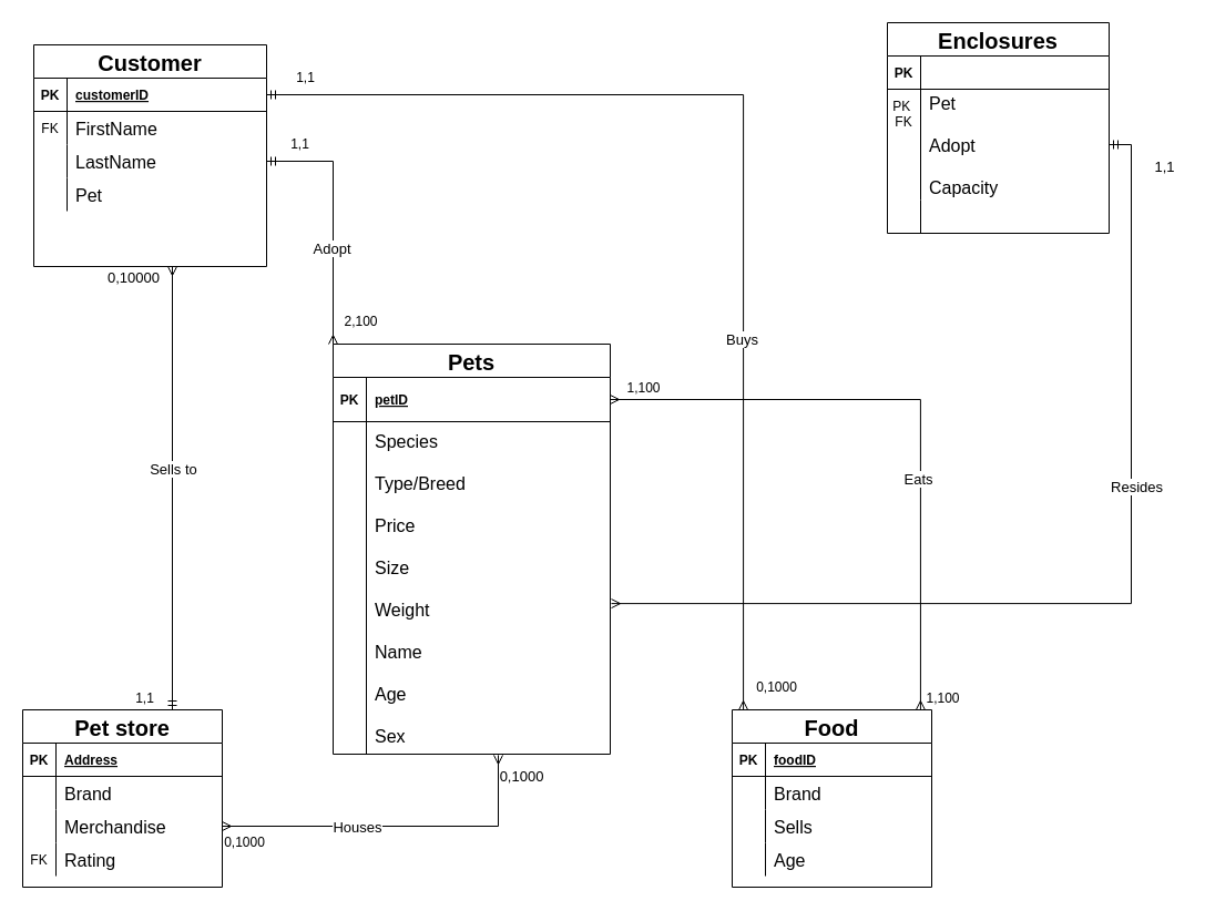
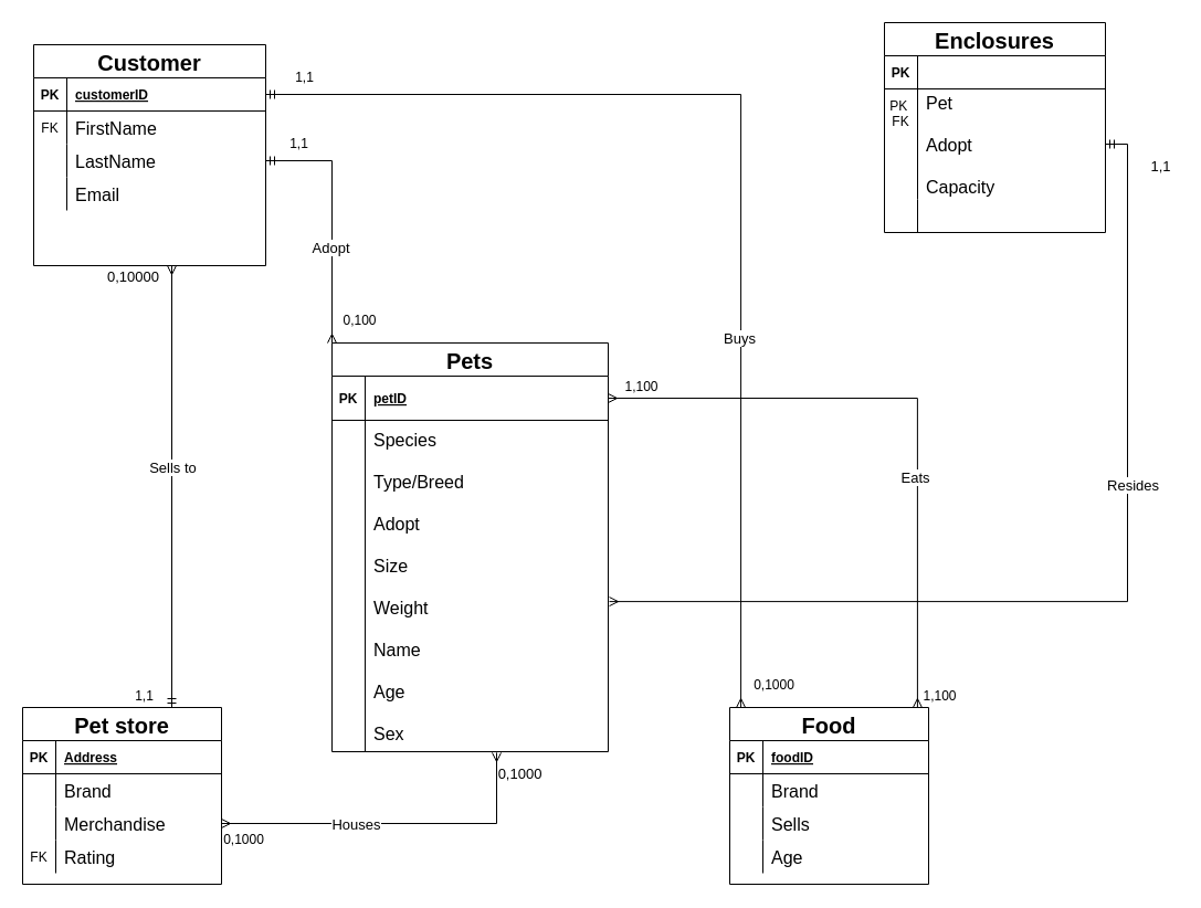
  <mxCell id="0" />
  <mxCell id="1" parent="0" />
  <mxCell id="2" value="Customer" style="shape=table;startSize=30;container=1;collapsible=1;childLayout=tableLayout;fixedRows=1;rowLines=0;fontStyle=1;align=center;resizeLast=1;fontSize=20;" vertex="1" parent="1"><mxGeometry x="30" y="40" width="210" height="200" as="geometry" /></mxCell>
  <mxCell id="3" value="" style="shape=partialRectangle;collapsible=0;dropTarget=0;pointerEvents=0;fillColor=none;top=0;left=0;bottom=1;right=0;points=[[0,0.5],[1,0.5]];portConstraint=eastwest;" vertex="1" parent="2"><mxGeometry y="30" width="210" height="30" as="geometry" /></mxCell>
  <mxCell id="4" value="PK" style="shape=partialRectangle;connectable=0;fillColor=none;top=0;left=0;bottom=0;right=0;fontStyle=1;overflow=hidden;" vertex="1" parent="3"><mxGeometry width="30" height="30" as="geometry" /></mxCell>
  <mxCell id="5" value="customerID" style="shape=partialRectangle;connectable=0;fillColor=none;top=0;left=0;bottom=0;right=0;align=left;spacingLeft=6;fontStyle=5;overflow=hidden;" vertex="1" parent="3"><mxGeometry x="30" width="180" height="30" as="geometry" /></mxCell>
  <mxCell id="6" value="" style="shape=partialRectangle;collapsible=0;dropTarget=0;pointerEvents=0;fillColor=none;top=0;left=0;bottom=0;right=0;points=[[0,0.5],[1,0.5]];portConstraint=eastwest;" vertex="1" parent="2"><mxGeometry y="60" width="210" height="30" as="geometry" /></mxCell>
  <mxCell id="7" value="FK" style="shape=partialRectangle;connectable=0;fillColor=none;top=0;left=0;bottom=0;right=0;editable=1;overflow=hidden;" vertex="1" parent="6"><mxGeometry width="30" height="30" as="geometry" /></mxCell>
  <mxCell id="8" value="FirstName" style="shape=partialRectangle;connectable=0;fillColor=none;top=0;left=0;bottom=0;right=0;align=left;spacingLeft=6;overflow=hidden;fontSize=16;" vertex="1" parent="6"><mxGeometry x="30" width="180" height="30" as="geometry" /></mxCell>
  <mxCell id="9" value="" style="shape=partialRectangle;collapsible=0;dropTarget=0;pointerEvents=0;fillColor=none;top=0;left=0;bottom=0;right=0;points=[[0,0.5],[1,0.5]];portConstraint=eastwest;" vertex="1" parent="2"><mxGeometry y="90" width="210" height="30" as="geometry" /></mxCell>
  <mxCell id="10" value="" style="shape=partialRectangle;connectable=0;fillColor=none;top=0;left=0;bottom=0;right=0;editable=1;overflow=hidden;" vertex="1" parent="9"><mxGeometry width="30" height="30" as="geometry" /></mxCell>
  <mxCell id="11" value="LastName" style="shape=partialRectangle;connectable=0;fillColor=none;top=0;left=0;bottom=0;right=0;align=left;spacingLeft=6;overflow=hidden;fontSize=16;" vertex="1" parent="9"><mxGeometry x="30" width="180" height="30" as="geometry" /></mxCell>
  <mxCell id="12" value="" style="shape=partialRectangle;collapsible=0;dropTarget=0;pointerEvents=0;fillColor=none;top=0;left=0;bottom=0;right=0;points=[[0,0.5],[1,0.5]];portConstraint=eastwest;" vertex="1" parent="2"><mxGeometry y="120" width="210" height="30" as="geometry" /></mxCell>
  <mxCell id="13" value="" style="shape=partialRectangle;connectable=0;fillColor=none;top=0;left=0;bottom=0;right=0;editable=1;overflow=hidden;" vertex="1" parent="12"><mxGeometry width="30" height="30" as="geometry" /></mxCell>
- <mxCell id="14" value="Pet" style="shape=partialRectangle;connectable=0;fillColor=none;top=0;left=0;bottom=0;right=0;align=left;spacingLeft=6;overflow=hidden;fontSize=16;" vertex="1" parent="12"><mxGeometry x="30" width="180" height="30" as="geometry" /></mxCell>
+ <mxCell id="14" value="Email" style="shape=partialRectangle;connectable=0;fillColor=none;top=0;left=0;bottom=0;right=0;align=left;spacingLeft=6;overflow=hidden;fontSize=16;" vertex="1" parent="12"><mxGeometry x="30" width="180" height="30" as="geometry" /></mxCell>
  <mxCell id="15" value="Enclosures" style="shape=table;startSize=30;container=1;collapsible=1;childLayout=tableLayout;fixedRows=1;rowLines=0;fontStyle=1;align=center;resizeLast=1;fontSize=20;" parent="1" vertex="1"><mxGeometry x="800" width="200" height="190" as="geometry" y="20" /></mxCell>
  <mxCell id="16" value="" style="shape=partialRectangle;collapsible=0;dropTarget=0;pointerEvents=0;fillColor=none;points=[[0,0.5],[1,0.5]];portConstraint=eastwest;top=0;left=0;right=0;bottom=1;" parent="15" vertex="1"><mxGeometry y="30" width="200" height="30" as="geometry" /></mxCell>
  <mxCell id="17" value="PK" style="shape=partialRectangle;overflow=hidden;connectable=0;fillColor=none;top=0;left=0;bottom=0;right=0;fontStyle=1;" parent="16" vertex="1"><mxGeometry width="30" height="30" as="geometry" /></mxCell>
  <mxCell id="18" value="" style="shape=partialRectangle;collapsible=0;dropTarget=0;pointerEvents=0;fillColor=none;points=[[0,0.5],[1,0.5]];portConstraint=eastwest;top=0;left=0;right=0;bottom=0;" parent="15" vertex="1"><mxGeometry y="60" width="200" height="100" as="geometry" /></mxCell>
  <mxCell id="19" value="PK &#10;FK&#10;&#10;&#10;&#10;" style="shape=partialRectangle;overflow=hidden;connectable=0;fillColor=none;top=0;left=0;bottom=0;right=0;" parent="18" vertex="1"><mxGeometry width="30" height="100" as="geometry" /></mxCell>
  <mxCell id="20" value="Pet&#10;&#10;Adopt&#10;&#10;Capacity" style="shape=partialRectangle;overflow=hidden;connectable=0;fillColor=none;top=0;left=0;bottom=0;right=0;align=left;spacingLeft=6;fontSize=16;" parent="18" vertex="1"><mxGeometry x="30" width="170" height="100" as="geometry" /></mxCell>
  <mxCell id="21" value="" style="shape=partialRectangle;collapsible=0;dropTarget=0;pointerEvents=0;fillColor=none;points=[[0,0.5],[1,0.5]];portConstraint=eastwest;top=0;left=0;right=0;bottom=0;" parent="15" vertex="1"><mxGeometry y="160" width="200" height="30" as="geometry" /></mxCell>
  <mxCell id="22" value="" style="shape=partialRectangle;overflow=hidden;connectable=0;fillColor=none;top=0;left=0;bottom=0;right=0;" parent="21" vertex="1"><mxGeometry width="30" height="30" as="geometry" /></mxCell>
  <mxCell id="23" value="" style="shape=partialRectangle;overflow=hidden;connectable=0;fillColor=none;top=0;left=0;bottom=0;right=0;align=left;spacingLeft=6;" parent="21" vertex="1"><mxGeometry x="30" width="170" height="30" as="geometry" /></mxCell>
  <mxCell id="24" value="Pets" style="shape=table;startSize=30;container=1;collapsible=1;childLayout=tableLayout;fixedRows=1;rowLines=0;fontStyle=1;align=center;resizeLast=1;fontSize=20;" parent="1" vertex="1"><mxGeometry x="300" y="310" width="250" height="370" as="geometry" /></mxCell>
  <mxCell id="25" value="" style="shape=partialRectangle;collapsible=0;dropTarget=0;pointerEvents=0;fillColor=none;points=[[0,0.5],[1,0.5]];portConstraint=eastwest;top=0;left=0;right=0;bottom=1;" parent="24" vertex="1"><mxGeometry y="30" width="250" height="40" as="geometry" /></mxCell>
  <mxCell id="26" value="PK" style="shape=partialRectangle;overflow=hidden;connectable=0;fillColor=none;top=0;left=0;bottom=0;right=0;fontStyle=1;" parent="25" vertex="1"><mxGeometry width="30" height="40" as="geometry" /></mxCell>
  <mxCell id="27" value="petID" style="shape=partialRectangle;overflow=hidden;connectable=0;fillColor=none;top=0;left=0;bottom=0;right=0;align=left;spacingLeft=6;fontStyle=5;" parent="25" vertex="1"><mxGeometry x="30" width="220" height="40" as="geometry" /></mxCell>
  <mxCell id="28" value="" style="shape=partialRectangle;collapsible=0;dropTarget=0;pointerEvents=0;fillColor=none;points=[[0,0.5],[1,0.5]];portConstraint=eastwest;top=0;left=0;right=0;bottom=0;" parent="24" vertex="1"><mxGeometry y="70" width="250" height="300" as="geometry" /></mxCell>
  <mxCell id="29" value="" style="shape=partialRectangle;overflow=hidden;connectable=0;fillColor=none;top=0;left=0;bottom=0;right=0;" parent="28" vertex="1"><mxGeometry width="30" height="300" as="geometry" /></mxCell>
- <mxCell id="30" value="Species&#10;&#10;Type/Breed&#10;&#10;Price&#10;&#10;Size&#10;&#10;Weight&#10;&#10;Name&#10;&#10;Age&#10;&#10;Sex" style="shape=partialRectangle;overflow=hidden;connectable=0;fillColor=none;top=0;left=0;bottom=0;right=0;align=left;spacingLeft=6;fontSize=16;" parent="28" vertex="1"><mxGeometry x="30" width="220" height="300" as="geometry" /></mxCell>
+ <mxCell id="30" value="Species&#10;&#10;Type/Breed&#10;&#10;Adopt&#10;&#10;Size&#10;&#10;Weight&#10;&#10;Name&#10;&#10;Age&#10;&#10;Sex" style="shape=partialRectangle;overflow=hidden;connectable=0;fillColor=none;top=0;left=0;bottom=0;right=0;align=left;spacingLeft=6;fontSize=16;" parent="28" vertex="1"><mxGeometry x="30" width="220" height="300" as="geometry" /></mxCell>
  <mxCell id="31" value="Food" style="shape=table;startSize=30;container=1;collapsible=1;childLayout=tableLayout;fixedRows=1;rowLines=0;fontStyle=1;align=center;resizeLast=1;fontSize=20;" vertex="1" parent="1"><mxGeometry x="660" y="640" width="180" height="160" as="geometry" /></mxCell>
  <mxCell id="32" value="" style="shape=partialRectangle;collapsible=0;dropTarget=0;pointerEvents=0;fillColor=none;top=0;left=0;bottom=1;right=0;points=[[0,0.5],[1,0.5]];portConstraint=eastwest;" vertex="1" parent="31"><mxGeometry y="30" width="180" height="30" as="geometry" /></mxCell>
  <mxCell id="33" value="PK" style="shape=partialRectangle;connectable=0;fillColor=none;top=0;left=0;bottom=0;right=0;fontStyle=1;overflow=hidden;" vertex="1" parent="32"><mxGeometry width="30" height="30" as="geometry" /></mxCell>
  <mxCell id="34" value="foodID" style="shape=partialRectangle;connectable=0;fillColor=none;top=0;left=0;bottom=0;right=0;align=left;spacingLeft=6;fontStyle=5;overflow=hidden;" vertex="1" parent="32"><mxGeometry x="30" width="150" height="30" as="geometry" /></mxCell>
  <mxCell id="35" value="" style="shape=partialRectangle;collapsible=0;dropTarget=0;pointerEvents=0;fillColor=none;top=0;left=0;bottom=0;right=0;points=[[0,0.5],[1,0.5]];portConstraint=eastwest;" vertex="1" parent="31"><mxGeometry y="60" width="180" height="30" as="geometry" /></mxCell>
  <mxCell id="36" value="" style="shape=partialRectangle;connectable=0;fillColor=none;top=0;left=0;bottom=0;right=0;editable=1;overflow=hidden;fontSize=12;" vertex="1" parent="35"><mxGeometry width="30" height="30" as="geometry" /></mxCell>
  <mxCell id="37" value="Brand" style="shape=partialRectangle;connectable=0;fillColor=none;top=0;left=0;bottom=0;right=0;align=left;spacingLeft=6;overflow=hidden;fontSize=16;" vertex="1" parent="35"><mxGeometry x="30" width="150" height="30" as="geometry" /></mxCell>
  <mxCell id="38" value="" style="shape=partialRectangle;collapsible=0;dropTarget=0;pointerEvents=0;fillColor=none;top=0;left=0;bottom=0;right=0;points=[[0,0.5],[1,0.5]];portConstraint=eastwest;" vertex="1" parent="31"><mxGeometry y="90" width="180" height="30" as="geometry" /></mxCell>
  <mxCell id="39" value="" style="shape=partialRectangle;connectable=0;fillColor=none;top=0;left=0;bottom=0;right=0;editable=1;overflow=hidden;" vertex="1" parent="38"><mxGeometry width="30" height="30" as="geometry" /></mxCell>
  <mxCell id="40" value="Sells" style="shape=partialRectangle;connectable=0;fillColor=none;top=0;left=0;bottom=0;right=0;align=left;spacingLeft=6;overflow=hidden;fontSize=16;" vertex="1" parent="38"><mxGeometry x="30" width="150" height="30" as="geometry" /></mxCell>
  <mxCell id="41" value="" style="shape=partialRectangle;collapsible=0;dropTarget=0;pointerEvents=0;fillColor=none;top=0;left=0;bottom=0;right=0;points=[[0,0.5],[1,0.5]];portConstraint=eastwest;" vertex="1" parent="31"><mxGeometry y="120" width="180" height="30" as="geometry" /></mxCell>
  <mxCell id="42" value="" style="shape=partialRectangle;connectable=0;fillColor=none;top=0;left=0;bottom=0;right=0;editable=1;overflow=hidden;" vertex="1" parent="41"><mxGeometry width="30" height="30" as="geometry" /></mxCell>
  <mxCell id="43" value="Age" style="shape=partialRectangle;connectable=0;fillColor=none;top=0;left=0;bottom=0;right=0;align=left;spacingLeft=6;overflow=hidden;fontSize=16;" vertex="1" parent="41"><mxGeometry x="30" width="150" height="30" as="geometry" /></mxCell>
  <mxCell id="44" style="edgeStyle=orthogonalEdgeStyle;rounded=0;orthogonalLoop=1;jettySize=auto;html=1;exitX=1;exitY=0.5;exitDx=0;exitDy=0;entryX=0;entryY=0;entryDx=0;entryDy=0;startArrow=ERmandOne;startFill=0;endArrow=ERmany;endFill=0;" edge="1" parent="1" source="9" target="24"><mxGeometry relative="1" as="geometry" /></mxCell>
  <mxCell id="45" value="&lt;font style=&quot;font-size: 13px&quot;&gt;Adopt&lt;/font&gt;" style="edgeLabel;html=1;align=center;verticalAlign=middle;resizable=0;points=[];" vertex="1" connectable="0" parent="44"><mxGeometry x="0.227" y="-2" relative="1" as="geometry"><mxPoint as="offset" /></mxGeometry></mxCell>
- <mxCell id="46" value="2,100" style="text;html=1;align=center;verticalAlign=middle;resizable=0;points=[];autosize=1;" vertex="1" parent="1"><mxGeometry x="300" y="280" width="50" height="20" as="geometry" /></mxCell>
+ <mxCell id="46" value="0,100" style="text;html=1;align=center;verticalAlign=middle;resizable=0;points=[];autosize=1;" vertex="1" parent="1"><mxGeometry x="300" y="280" width="50" height="20" as="geometry" /></mxCell>
  <mxCell id="47" value="1,1" style="text;html=1;align=center;verticalAlign=middle;resizable=0;points=[];autosize=1;" vertex="1" parent="1"><mxGeometry x="255" y="120" width="30" height="20" as="geometry" /></mxCell>
  <mxCell id="48" style="edgeStyle=orthogonalEdgeStyle;rounded=0;orthogonalLoop=1;jettySize=auto;html=1;exitX=1;exitY=0.5;exitDx=0;exitDy=0;entryX=0.056;entryY=0;entryDx=0;entryDy=0;entryPerimeter=0;startArrow=ERmandOne;startFill=0;endArrow=ERmany;endFill=0;" edge="1" parent="1" source="3" target="31"><mxGeometry relative="1" as="geometry"><Array as="points"><mxPoint x="670" y="85" /></Array></mxGeometry></mxCell>
  <mxCell id="49" value="&lt;font style=&quot;font-size: 13px&quot;&gt;Buys&lt;/font&gt;" style="edgeLabel;html=1;align=center;verticalAlign=middle;resizable=0;points=[];" vertex="1" connectable="0" parent="48"><mxGeometry x="0.322" y="-2" relative="1" as="geometry"><mxPoint as="offset" /></mxGeometry></mxCell>
  <mxCell id="50" value="1,1" style="text;html=1;align=center;verticalAlign=middle;resizable=0;points=[];autosize=1;" vertex="1" parent="1"><mxGeometry x="260" y="60" width="30" height="20" as="geometry" /></mxCell>
  <mxCell id="51" value="0,1000" style="text;html=1;align=center;verticalAlign=middle;resizable=0;points=[];autosize=1;" vertex="1" parent="1"><mxGeometry x="675" y="610" width="50" height="20" as="geometry" /></mxCell>
  <mxCell id="52" style="edgeStyle=orthogonalEdgeStyle;rounded=0;orthogonalLoop=1;jettySize=auto;html=1;exitX=0.75;exitY=0;exitDx=0;exitDy=0;startArrow=ERmandOne;startFill=0;endArrow=ERmany;endFill=0;" edge="1" parent="1" source="54"><mxGeometry relative="1" as="geometry"><mxPoint x="155" y="240" as="targetPoint" /></mxGeometry></mxCell>
  <mxCell id="53" value="&lt;font style=&quot;font-size: 13px&quot;&gt;Sells to&lt;/font&gt;" style="edgeLabel;html=1;align=center;verticalAlign=middle;resizable=0;points=[];" vertex="1" connectable="0" parent="52"><mxGeometry x="0.09" relative="1" as="geometry"><mxPoint as="offset" /></mxGeometry></mxCell>
  <mxCell id="54" value="Pet store" style="shape=table;startSize=30;container=1;collapsible=1;childLayout=tableLayout;fixedRows=1;rowLines=0;fontStyle=1;align=center;resizeLast=1;fontSize=20;" vertex="1" parent="1"><mxGeometry x="20" y="640" width="180" height="160" as="geometry" /></mxCell>
  <mxCell id="55" value="" style="shape=partialRectangle;collapsible=0;dropTarget=0;pointerEvents=0;fillColor=none;top=0;left=0;bottom=1;right=0;points=[[0,0.5],[1,0.5]];portConstraint=eastwest;" vertex="1" parent="54"><mxGeometry y="30" width="180" height="30" as="geometry" /></mxCell>
  <mxCell id="56" value="PK" style="shape=partialRectangle;connectable=0;fillColor=none;top=0;left=0;bottom=0;right=0;fontStyle=1;overflow=hidden;" vertex="1" parent="55"><mxGeometry width="30" height="30" as="geometry" /></mxCell>
  <mxCell id="57" value="Address" style="shape=partialRectangle;connectable=0;fillColor=none;top=0;left=0;bottom=0;right=0;align=left;spacingLeft=6;fontStyle=5;overflow=hidden;" vertex="1" parent="55"><mxGeometry x="30" width="150" height="30" as="geometry" /></mxCell>
  <mxCell id="58" value="" style="shape=partialRectangle;collapsible=0;dropTarget=0;pointerEvents=0;fillColor=none;top=0;left=0;bottom=0;right=0;points=[[0,0.5],[1,0.5]];portConstraint=eastwest;" vertex="1" parent="54"><mxGeometry y="60" width="180" height="30" as="geometry" /></mxCell>
  <mxCell id="59" value="" style="shape=partialRectangle;connectable=0;fillColor=none;top=0;left=0;bottom=0;right=0;editable=1;overflow=hidden;" vertex="1" parent="58"><mxGeometry width="30" height="30" as="geometry" /></mxCell>
  <mxCell id="60" value="Brand" style="shape=partialRectangle;connectable=0;fillColor=none;top=0;left=0;bottom=0;right=0;align=left;spacingLeft=6;overflow=hidden;fontSize=16;" vertex="1" parent="58"><mxGeometry x="30" width="150" height="30" as="geometry" /></mxCell>
  <mxCell id="61" value="" style="shape=partialRectangle;collapsible=0;dropTarget=0;pointerEvents=0;fillColor=none;top=0;left=0;bottom=0;right=0;points=[[0,0.5],[1,0.5]];portConstraint=eastwest;" vertex="1" parent="54"><mxGeometry y="90" width="180" height="30" as="geometry" /></mxCell>
  <mxCell id="62" value="" style="shape=partialRectangle;connectable=0;fillColor=none;top=0;left=0;bottom=0;right=0;editable=1;overflow=hidden;" vertex="1" parent="61"><mxGeometry width="30" height="30" as="geometry" /></mxCell>
  <mxCell id="63" value="Merchandise" style="shape=partialRectangle;connectable=0;fillColor=none;top=0;left=0;bottom=0;right=0;align=left;spacingLeft=6;overflow=hidden;fontSize=16;fontStyle=0" vertex="1" parent="61"><mxGeometry x="30" width="150" height="30" as="geometry" /></mxCell>
  <mxCell id="64" value="" style="shape=partialRectangle;collapsible=0;dropTarget=0;pointerEvents=0;fillColor=none;top=0;left=0;bottom=0;right=0;points=[[0,0.5],[1,0.5]];portConstraint=eastwest;" vertex="1" parent="54"><mxGeometry y="120" width="180" height="30" as="geometry" /></mxCell>
  <mxCell id="65" value="FK" style="shape=partialRectangle;connectable=0;fillColor=none;top=0;left=0;bottom=0;right=0;editable=1;overflow=hidden;" vertex="1" parent="64"><mxGeometry width="30" height="30" as="geometry" /></mxCell>
  <mxCell id="66" value="Rating" style="shape=partialRectangle;connectable=0;fillColor=none;top=0;left=0;bottom=0;right=0;align=left;spacingLeft=6;overflow=hidden;fontSize=16;" vertex="1" parent="64"><mxGeometry x="30" width="150" height="30" as="geometry" /></mxCell>
  <mxCell id="67" value="&lt;font style=&quot;font-size: 13px&quot;&gt;0,10000&lt;/font&gt;" style="text;html=1;align=center;verticalAlign=middle;resizable=0;points=[];autosize=1;" vertex="1" parent="1"><mxGeometry x="90" y="240" width="60" height="20" as="geometry" /></mxCell>
  <mxCell id="68" value="1,1" style="text;html=1;align=center;verticalAlign=middle;resizable=0;points=[];autosize=1;" vertex="1" parent="1"><mxGeometry x="115" y="620" width="30" height="20" as="geometry" /></mxCell>
  <mxCell id="69" style="edgeStyle=orthogonalEdgeStyle;rounded=0;orthogonalLoop=1;jettySize=auto;html=1;exitX=1;exitY=0.5;exitDx=0;exitDy=0;entryX=1.004;entryY=0.547;entryDx=0;entryDy=0;entryPerimeter=0;startArrow=ERmandOne;startFill=0;endArrow=ERmany;endFill=0;" edge="1" parent="1" source="18" target="28"><mxGeometry relative="1" as="geometry" /></mxCell>
  <mxCell id="70" value="&lt;span style=&quot;font-size: 13px&quot;&gt;Resides&lt;/span&gt;" style="edgeLabel;html=1;align=center;verticalAlign=middle;resizable=0;points=[];" vertex="1" connectable="0" parent="69"><mxGeometry x="-0.274" y="4" relative="1" as="geometry"><mxPoint as="offset" /></mxGeometry></mxCell>
  <mxCell id="71" value="&lt;font style=&quot;font-size: 13px&quot;&gt;1,1&lt;/font&gt;" style="text;html=1;align=center;verticalAlign=middle;resizable=0;points=[];autosize=1;" vertex="1" parent="1"><mxGeometry x="1035" y="140" width="30" height="20" as="geometry" /></mxCell>
  <mxCell id="72" style="edgeStyle=orthogonalEdgeStyle;rounded=0;orthogonalLoop=1;jettySize=auto;html=1;exitX=1;exitY=0.5;exitDx=0;exitDy=0;entryX=0.944;entryY=0;entryDx=0;entryDy=0;entryPerimeter=0;startArrow=ERmany;startFill=0;endArrow=ERmany;endFill=0;" edge="1" parent="1" source="25" target="31"><mxGeometry relative="1" as="geometry" /></mxCell>
  <mxCell id="73" value="&lt;font style=&quot;font-size: 13px&quot;&gt;Eats&lt;/font&gt;" style="edgeLabel;html=1;align=center;verticalAlign=middle;resizable=0;points=[];" vertex="1" connectable="0" parent="72"><mxGeometry x="-0.011" y="-71" relative="1" as="geometry"><mxPoint as="offset" /></mxGeometry></mxCell>
  <mxCell id="74" value="1,100" style="text;html=1;align=center;verticalAlign=middle;resizable=0;points=[];autosize=1;" vertex="1" parent="1"><mxGeometry x="825" y="620" width="50" height="20" as="geometry" /></mxCell>
  <mxCell id="75" value="1,100" style="text;html=1;align=center;verticalAlign=middle;resizable=0;points=[];autosize=1;" vertex="1" parent="1"><mxGeometry x="555" y="340" width="50" height="20" as="geometry" /></mxCell>
  <mxCell id="76" style="edgeStyle=orthogonalEdgeStyle;rounded=0;orthogonalLoop=1;jettySize=auto;html=1;exitX=1;exitY=0.5;exitDx=0;exitDy=0;entryX=0.596;entryY=1.003;entryDx=0;entryDy=0;entryPerimeter=0;startArrow=ERmany;startFill=0;endArrow=ERmany;endFill=0;" edge="1" parent="1" source="61" target="28"><mxGeometry relative="1" as="geometry" /></mxCell>
  <mxCell id="77" value="&lt;font style=&quot;font-size: 13px&quot;&gt;Houses&lt;/font&gt;" style="edgeLabel;html=1;align=center;verticalAlign=middle;resizable=0;points=[];" vertex="1" connectable="0" parent="76"><mxGeometry x="-0.227" relative="1" as="geometry"><mxPoint as="offset" /></mxGeometry></mxCell>
  <mxCell id="78" value="&lt;font style=&quot;font-size: 13px&quot;&gt;0,1000&lt;/font&gt;" style="text;html=1;align=center;verticalAlign=middle;resizable=0;points=[];autosize=1;" vertex="1" parent="1"><mxGeometry x="440" y="690" width="60" height="20" as="geometry" /></mxCell>
  <mxCell id="79" value="0,1000" style="text;html=1;align=center;verticalAlign=middle;resizable=0;points=[];autosize=1;" vertex="1" parent="1"><mxGeometry x="195" y="750" width="50" height="20" as="geometry" /></mxCell>
